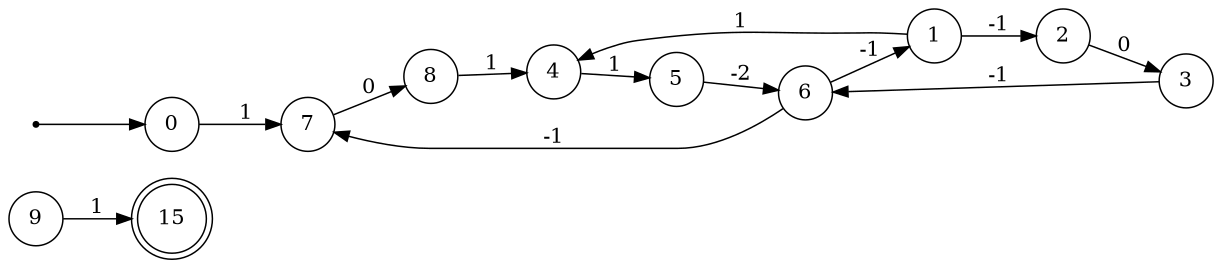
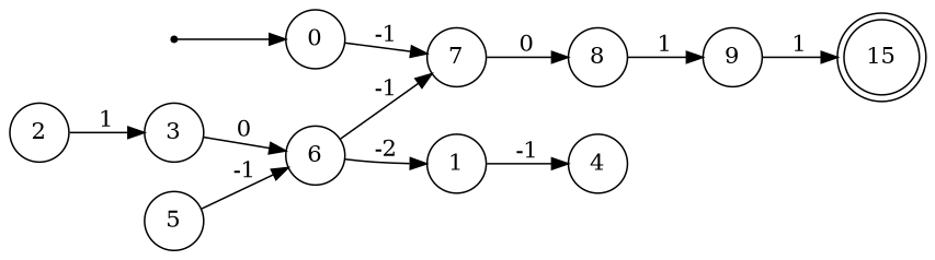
  digraph {
    rankdir=LR
    node [shape=circle]
    n1 [label=15 shape=doublecircle]
    i [shape=point]
    0
    7
    1
    2
    4
    8
    3
    5
    6
    9
    i -> 0
-   0 -> 7 [label=1]
+   0 -> 7 [label=-1]
    7 -> 8 [label=0]
-   1 -> 2 [label=-1]
-   1 -> 4 [label=1]
-   2 -> 3 [label=0]
-   4 -> 5 [label=1]
-   8 -> 4 [label=1]
-   3 -> 6 [label=-1]
-   5 -> 6 [label=-2]
+   1 -> 4 [label=-1]
+   2 -> 3 [label=1]
+   8 -> 9 [label=1]
+   3 -> 6 [label=0]
+   5 -> 6 [label=-1]
    6 -> 7 [label=-1]
-   6 -> 1 [label=-1]
+   6 -> 1 [label=-2]
    9 -> n1 [label=1]
  }
